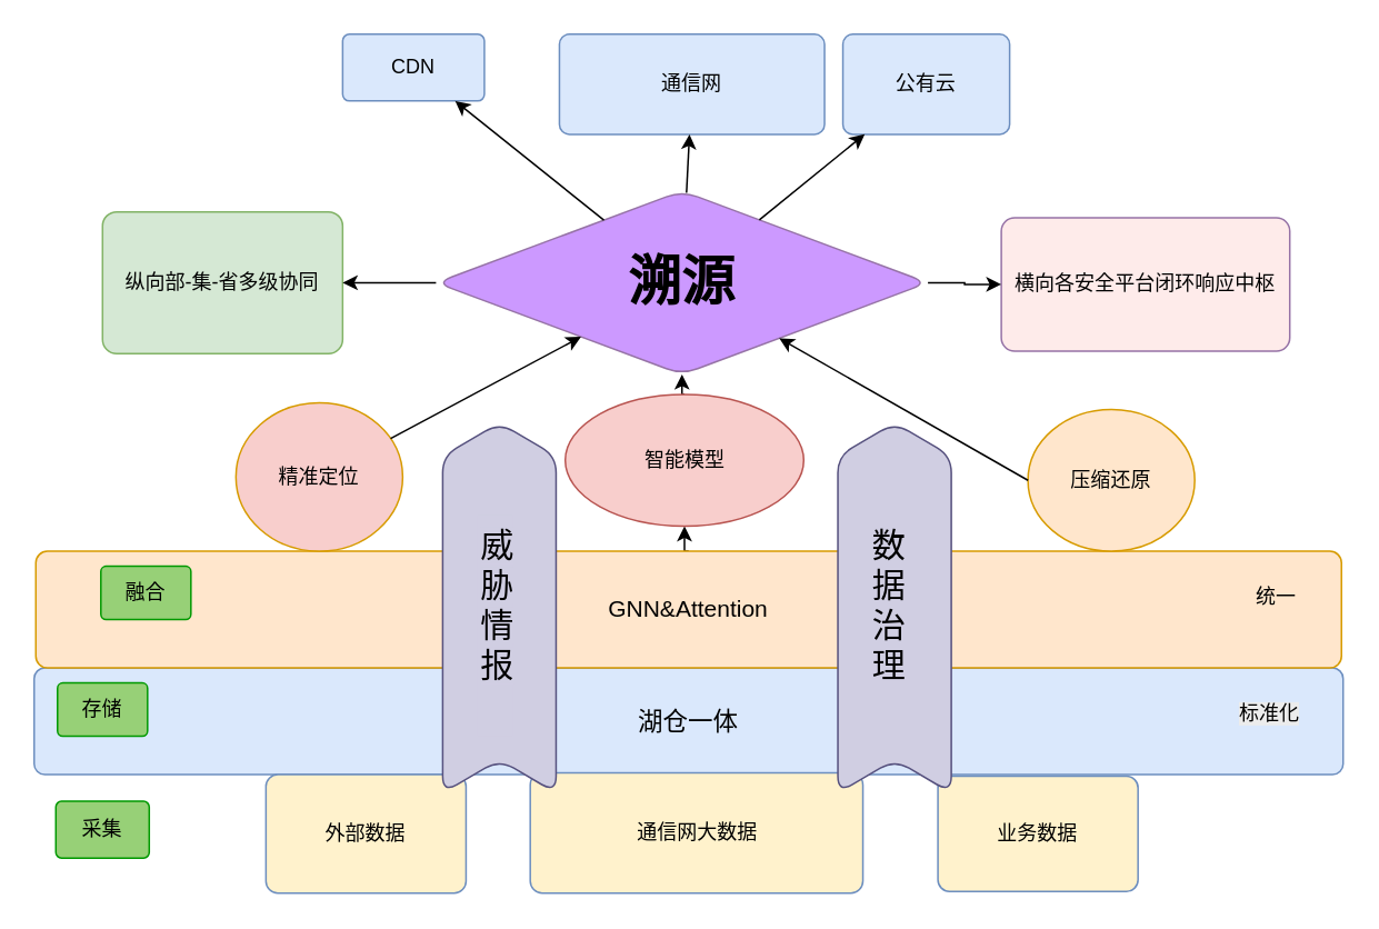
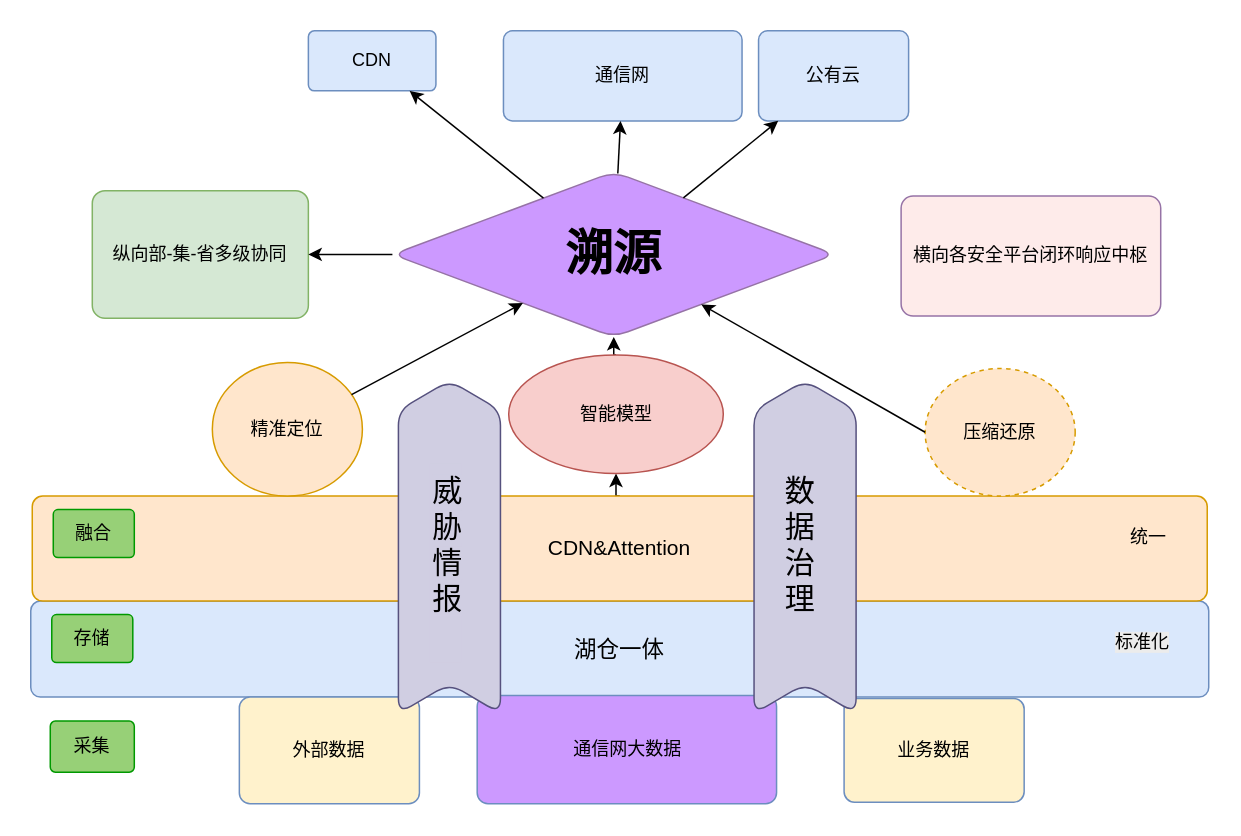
  <mxCell id="0" />
  <mxCell id="1" parent="0" />
  <mxCell id="2" value="&lt;font style=&quot;font-size: 15px;&quot;&gt;湖仓一体&lt;/font&gt;" style="rounded=1;whiteSpace=wrap;html=1;arcSize=10;fillColor=#dae8fc;strokeColor=#6c8ebf;" parent="1" vertex="1"><mxGeometry x="20" y="400" width="785" height="64" as="geometry" /></mxCell>
  <mxCell id="3" style="edgeStyle=orthogonalEdgeStyle;rounded=0;orthogonalLoop=1;jettySize=auto;html=1;exitX=0.5;exitY=0;exitDx=0;exitDy=0;entryX=0.5;entryY=1;entryDx=0;entryDy=0;" parent="1" source="4" target="26" edge="1"><mxGeometry relative="1" as="geometry" /></mxCell>
- <mxCell id="4" value="&lt;font style=&quot;font-size: 14px;&quot;&gt;GNN&amp;amp;Attention&lt;/font&gt;" style="rounded=1;whiteSpace=wrap;html=1;arcSize=10;fillColor=#ffe6cc;strokeColor=#d79b00;" parent="1" vertex="1"><mxGeometry x="21" y="330" width="783" height="70" as="geometry" /></mxCell>
+ <mxCell id="4" value="&lt;font style=&quot;font-size: 14px;&quot;&gt;CDN&amp;amp;Attention&lt;/font&gt;" style="rounded=1;whiteSpace=wrap;html=1;arcSize=10;fillColor=#ffe6cc;strokeColor=#d79b00;" parent="1" vertex="1"><mxGeometry x="21" y="330" width="783" height="70" as="geometry" /></mxCell>
  <mxCell id="5" value="外部数据" style="rounded=1;whiteSpace=wrap;html=1;arcSize=10;fillColor=#FFF2CC;strokeColor=#6c8ebf;" parent="1" vertex="1"><mxGeometry x="159" y="464" width="120" height="71" as="geometry" /></mxCell>
- <mxCell id="6" value="通信网大数据" style="rounded=1;whiteSpace=wrap;html=1;arcSize=10;fillColor=#FFF2CC;strokeColor=#6c8ebf;" parent="1" vertex="1"><mxGeometry x="317.5" y="463" width="199.5" height="72" as="geometry" /></mxCell>
+ <mxCell id="6" value="通信网大数据" style="rounded=1;whiteSpace=wrap;html=1;arcSize=10;fillColor=#cc99ff;strokeColor=#6c8ebf;" parent="1" vertex="1"><mxGeometry x="317.5" y="463" width="199.5" height="72" as="geometry" /></mxCell>
  <mxCell id="7" value="业务数据" style="rounded=1;whiteSpace=wrap;html=1;arcSize=10;fillColor=#FFF2CC;strokeColor=#6c8ebf;" parent="1" vertex="1"><mxGeometry x="562" y="465" width="120" height="69" as="geometry" /></mxCell>
  <mxCell id="8" value="采集" style="rounded=1;whiteSpace=wrap;html=1;arcSize=10;fillColor=#97D077;strokeColor=#009900;" parent="1" vertex="1"><mxGeometry x="33" y="480" width="56" height="34" as="geometry" /></mxCell>
  <mxCell id="9" value="存储" style="rounded=1;whiteSpace=wrap;html=1;arcSize=10;fillColor=#97D077;strokeColor=#009900;" parent="1" vertex="1"><mxGeometry x="34" y="409" width="54" height="32" as="geometry" /></mxCell>
- <mxCell id="10" value="融合" style="rounded=1;whiteSpace=wrap;html=1;arcSize=10;fillColor=#97D077;strokeColor=#009900;" parent="1" vertex="1"><mxGeometry x="60" y="339" width="54" height="32" as="geometry" /></mxCell>
+ <mxCell id="10" value="融合" style="rounded=1;whiteSpace=wrap;html=1;arcSize=10;fillColor=#97D077;strokeColor=#009900;" parent="1" vertex="1"><mxGeometry x="35" y="339" width="54" height="32" as="geometry" /></mxCell>
  <mxCell id="11" value="纵向部-集-省多级协同" style="rounded=1;whiteSpace=wrap;html=1;arcSize=10;fillColor=#d5e8d4;strokeColor=#82b366;" parent="1" vertex="1"><mxGeometry x="61" y="126.5" width="144" height="85" as="geometry" /></mxCell>
  <mxCell id="12" value="横向各安全平台闭环响应中枢" style="rounded=1;whiteSpace=wrap;html=1;arcSize=10;fillColor=#FEEBEA;strokeColor=#9673a6;" parent="1" vertex="1"><mxGeometry x="600" y="130" width="173" height="80" as="geometry" /></mxCell>
  <mxCell id="13" value="" style="edgeStyle=orthogonalEdgeStyle;rounded=0;orthogonalLoop=1;jettySize=auto;html=1;" parent="1" source="15" target="11" edge="1"><mxGeometry relative="1" as="geometry" /></mxCell>
- <mxCell id="14" value="" style="edgeStyle=orthogonalEdgeStyle;rounded=0;orthogonalLoop=1;jettySize=auto;html=1;" parent="1" source="15" target="12" edge="1"><mxGeometry relative="1" as="geometry" /></mxCell>
  <mxCell id="15" value="&lt;font style=&quot;font-size: 32px;&quot;&gt;&lt;b style=&quot;&quot;&gt;溯源&lt;/b&gt;&lt;/font&gt;" style="rhombus;whiteSpace=wrap;html=1;fillColor=#CC99FF;strokeColor=#9673a6;rounded=1;" parent="1" vertex="1"><mxGeometry x="261" y="114" width="295" height="110" as="geometry" /></mxCell>
- <mxCell id="16" value="精准定位" style="ellipse;whiteSpace=wrap;html=1;fillColor=#f8cecc;strokeColor=#d79b00;" parent="1" vertex="1"><mxGeometry x="141" y="241" width="100" height="89" as="geometry" /></mxCell>
- <mxCell id="17" value="压缩还原" style="ellipse;whiteSpace=wrap;html=1;fillColor=#ffe6cc;strokeColor=#d79b00;" parent="1" vertex="1"><mxGeometry x="616" y="245" width="100" height="85" as="geometry" /></mxCell>
+ <mxCell id="16" value="精准定位" style="ellipse;whiteSpace=wrap;html=1;fillColor=#ffe6cc;strokeColor=#d79b00;" parent="1" vertex="1"><mxGeometry x="141" y="241" width="100" height="89" as="geometry" /></mxCell>
+ <mxCell id="17" value="压缩还原" style="ellipse;whiteSpace=wrap;html=1;fillColor=#ffe6cc;strokeColor=#d79b00;dashed=1;" parent="1" vertex="1"><mxGeometry x="616" y="245" width="100" height="85" as="geometry" /></mxCell>
  <mxCell id="18" value="CDN" style="rounded=1;whiteSpace=wrap;html=1;arcSize=10;fillColor=#dae8fc;strokeColor=#6c8ebf;" parent="1" vertex="1"><mxGeometry x="205" y="20" width="85" height="40" as="geometry" /></mxCell>
  <mxCell id="19" value="通信网" style="rounded=1;whiteSpace=wrap;html=1;arcSize=10;fillColor=#dae8fc;strokeColor=#6c8ebf;" parent="1" vertex="1"><mxGeometry x="335" y="20" width="159" height="60" as="geometry" /></mxCell>
  <mxCell id="20" value="公有云" style="rounded=1;whiteSpace=wrap;html=1;arcSize=10;fillColor=#dae8fc;strokeColor=#6c8ebf;" parent="1" vertex="1"><mxGeometry x="505" y="20" width="100" height="60" as="geometry" /></mxCell>
  <mxCell id="21" value="" style="endArrow=classic;html=1;rounded=0;" parent="1" source="16" target="15" edge="1"><mxGeometry width="50" height="50" relative="1" as="geometry"><mxPoint x="305" y="169" as="sourcePoint" /><mxPoint x="345" y="169" as="targetPoint" /></mxGeometry></mxCell>
  <mxCell id="22" value="" style="endArrow=classic;html=1;rounded=0;" parent="1" source="15" target="19" edge="1"><mxGeometry width="50" height="50" relative="1" as="geometry"><mxPoint x="410" y="104" as="sourcePoint" /><mxPoint x="410" y="44" as="targetPoint" /></mxGeometry></mxCell>
  <mxCell id="23" value="" style="endArrow=classic;html=1;rounded=0;" parent="1" source="15" target="18" edge="1"><mxGeometry width="50" height="50" relative="1" as="geometry"><mxPoint x="400" y="104" as="sourcePoint" /><mxPoint x="260" y="44" as="targetPoint" /></mxGeometry></mxCell>
  <mxCell id="24" value="" style="endArrow=classic;html=1;rounded=0;" parent="1" source="15" target="20" edge="1"><mxGeometry width="50" height="50" relative="1" as="geometry"><mxPoint x="420" y="104" as="sourcePoint" /><mxPoint x="560" y="44" as="targetPoint" /></mxGeometry></mxCell>
  <mxCell id="25" style="edgeStyle=orthogonalEdgeStyle;rounded=0;orthogonalLoop=1;jettySize=auto;html=1;exitX=0.5;exitY=0;exitDx=0;exitDy=0;entryX=0.5;entryY=1;entryDx=0;entryDy=0;" parent="1" source="26" target="15" edge="1"><mxGeometry relative="1" as="geometry" /></mxCell>
  <mxCell id="26" value="智能模型" style="ellipse;whiteSpace=wrap;html=1;fillColor=#f8cecc;strokeColor=#b85450;" parent="1" vertex="1"><mxGeometry x="338.5" y="236" width="143" height="79" as="geometry" /></mxCell>
  <mxCell id="27" value="&lt;span style=&quot;color: rgb(0, 0, 0); font-family: Helvetica; font-size: 12px; font-style: normal; font-variant-ligatures: normal; font-variant-caps: normal; font-weight: 400; letter-spacing: normal; orphans: 2; text-align: center; text-indent: 0px; text-transform: none; widows: 2; word-spacing: 0px; -webkit-text-stroke-width: 0px; white-space: normal; background-color: rgb(236, 236, 236); text-decoration-thickness: initial; text-decoration-style: initial; text-decoration-color: initial; display: inline !important; float: none;&quot;&gt;标准化&lt;/span&gt;" style="text;whiteSpace=wrap;html=1;" parent="1" vertex="1"><mxGeometry x="740.998" y="414.002" width="64" height="36" as="geometry" /></mxCell>
  <mxCell id="28" value="&lt;span style=&quot;color: rgb(0, 0, 0); font-family: Helvetica; font-size: 12px; font-style: normal; font-variant-ligatures: normal; font-variant-caps: normal; font-weight: 400; letter-spacing: normal; orphans: 2; text-align: center; text-indent: 0px; text-transform: none; widows: 2; word-spacing: 0px; -webkit-text-stroke-width: 0px; white-space: normal; text-decoration-thickness: initial; text-decoration-style: initial; text-decoration-color: initial; float: none; display: inline !important;&quot;&gt;统一&lt;/span&gt;" style="text;whiteSpace=wrap;html=1;" parent="1" vertex="1"><mxGeometry x="750.996" y="343.997" width="52" height="36" as="geometry" /></mxCell>
  <mxCell id="29" value="" style="shape=step;perimeter=stepPerimeter;whiteSpace=wrap;html=1;fixedSize=1;direction=north;rounded=1;fillColor=#d0cee2;strokeColor=#56517e;" parent="1" vertex="1"><mxGeometry x="265" y="253" width="68" height="222" as="geometry" /></mxCell>
  <mxCell id="30" value="" style="endArrow=classic;html=1;rounded=0;exitX=0;exitY=0.5;exitDx=0;exitDy=0;" parent="1" source="17" target="15" edge="1"><mxGeometry width="50" height="50" relative="1" as="geometry"><mxPoint x="624" y="261" as="sourcePoint" /><mxPoint x="736" y="219" as="targetPoint" /></mxGeometry></mxCell>
  <mxCell id="31" value="" style="shape=step;perimeter=stepPerimeter;whiteSpace=wrap;html=1;fixedSize=1;direction=north;rounded=1;fillColor=#d0cee2;strokeColor=#56517e;" parent="1" vertex="1"><mxGeometry x="502" y="253" width="68" height="222" as="geometry" /></mxCell>
  <mxCell id="32" value="&lt;span style=&quot;color: rgb(0, 0, 0); font-family: Helvetica; font-style: normal; font-variant-ligatures: normal; font-variant-caps: normal; font-weight: 400; letter-spacing: normal; orphans: 2; text-align: center; text-indent: 0px; text-transform: none; widows: 2; word-spacing: 0px; -webkit-text-stroke-width: 0px; white-space: normal; text-decoration-thickness: initial; text-decoration-style: initial; text-decoration-color: initial; float: none; background-color: light-dark(rgb(208, 206, 226), rgb(237, 237, 237)); display: inline !important;&quot;&gt;威胁情报&lt;/span&gt;" style="text;whiteSpace=wrap;html=1;fontSize=20;fillColor=#d0cee2;strokeColor=none;" parent="1" vertex="1"><mxGeometry x="286" y="308.18" width="20.88" height="132.82" as="geometry" /></mxCell>
  <mxCell id="33" value="&lt;span style=&quot;color: rgb(0, 0, 0); font-family: Helvetica; font-size: 20px; font-style: normal; font-variant-ligatures: normal; font-variant-caps: normal; font-weight: 400; letter-spacing: normal; orphans: 2; text-align: center; text-indent: 0px; text-transform: none; widows: 2; word-spacing: 0px; -webkit-text-stroke-width: 0px; white-space: normal; text-decoration-thickness: initial; text-decoration-style: initial; text-decoration-color: initial; float: none; display: inline !important;&quot;&gt;数据治理&lt;/span&gt;" style="text;whiteSpace=wrap;html=1;" parent="1" vertex="1"><mxGeometry x="521" y="308.18" width="26.12" height="120" as="geometry" /></mxCell>
